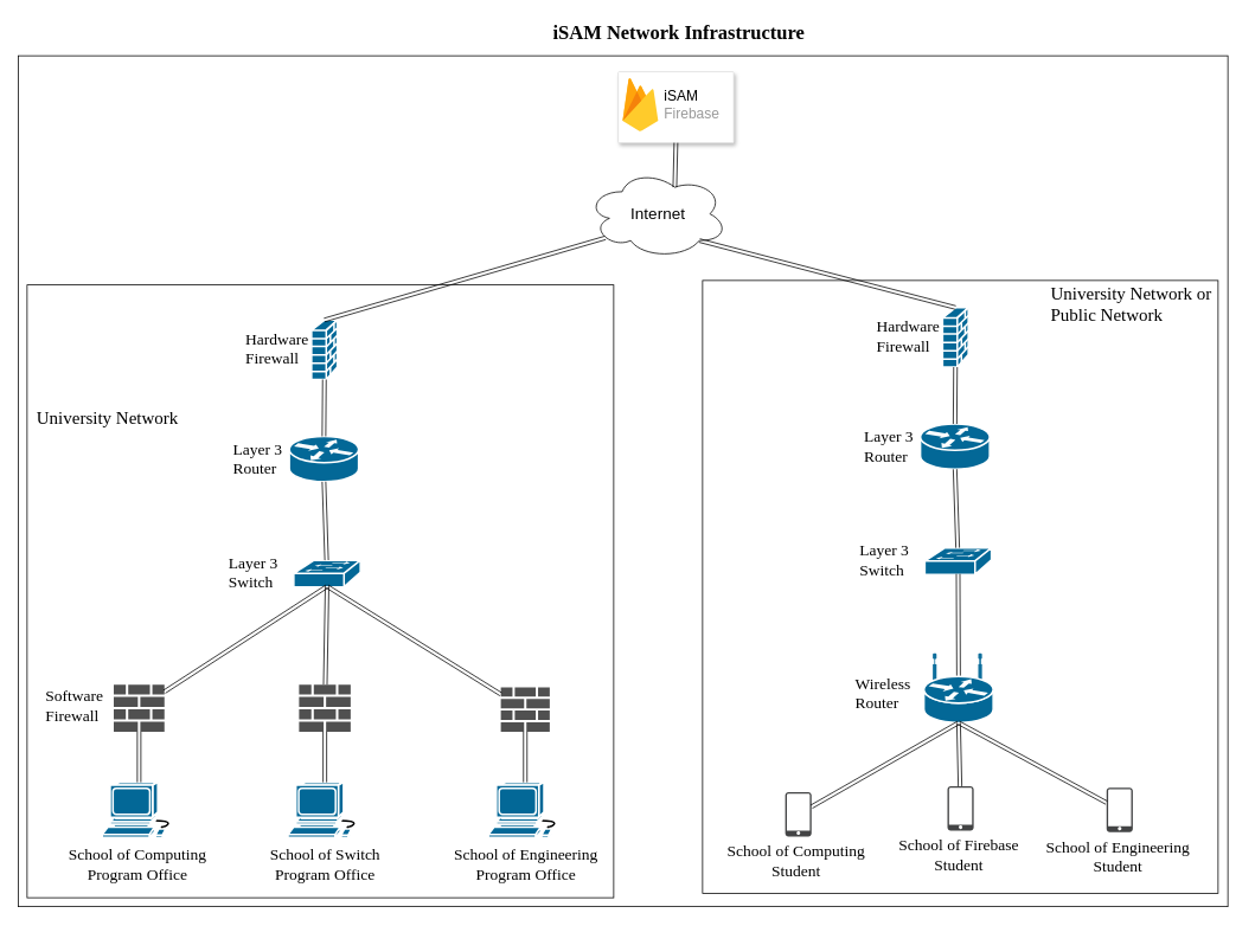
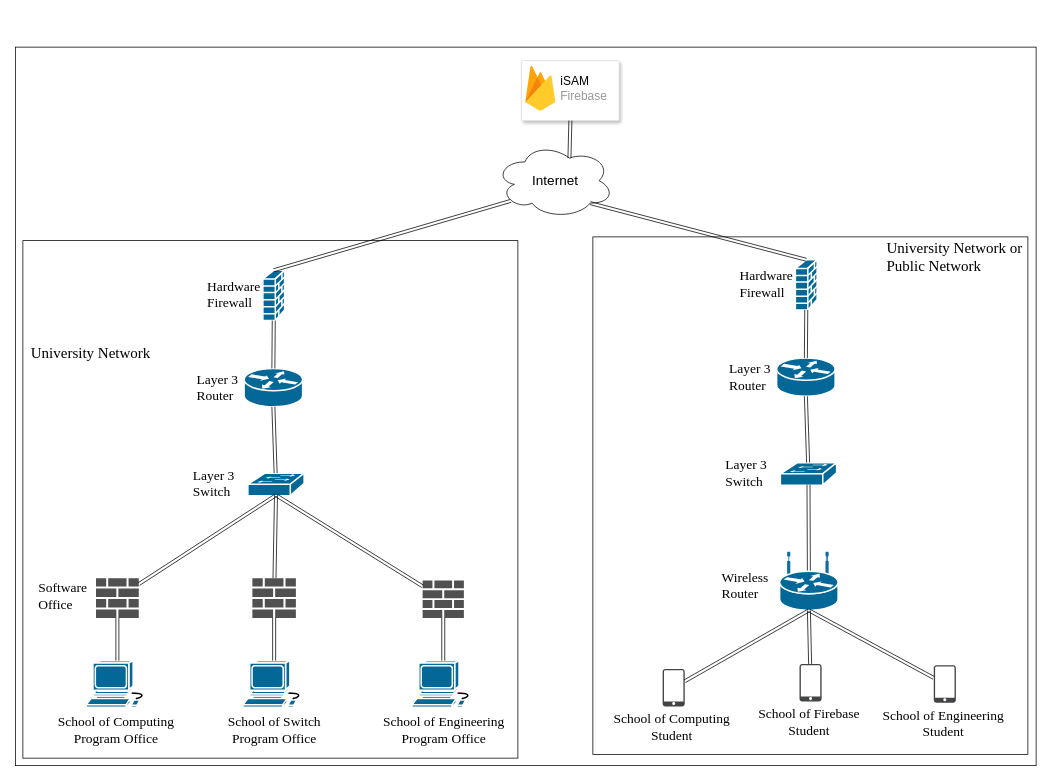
  <mxCell id="0" />
  <mxCell id="1" parent="0" />
  <mxCell id="2" value="" style="rounded=0;whiteSpace=wrap;html=1;" vertex="1" parent="1"><mxGeometry x="790" y="315" width="580" height="690" as="geometry" /></mxCell>
  <mxCell id="3" value="" style="rounded=0;whiteSpace=wrap;html=1;" vertex="1" parent="1"><mxGeometry x="30" y="320" width="660" height="690" as="geometry" /></mxCell>
- <mxCell id="4" value="iSAM Network Infrastructure" style="text;html=1;resizable=0;points=[];autosize=1;align=left;verticalAlign=top;spacingTop=-4;fontSize=22;fontFamily=Times New Roman;fontStyle=1" parent="1" vertex="1"><mxGeometry x="620" y="20" width="280" height="30" as="geometry" /></mxCell>
  <mxCell id="5" value="" style="shape=mxgraph.cisco.computers_and_peripherals.workstation;html=1;pointerEvents=1;dashed=0;fillColor=#036897;strokeColor=#ffffff;strokeWidth=2;verticalLabelPosition=bottom;verticalAlign=top;align=center;outlineConnect=0;fontFamily=Times New Roman;fontSize=18;" parent="1" vertex="1"><mxGeometry x="114.5" y="880" width="83" height="62" as="geometry" /></mxCell>
  <mxCell id="6" value="" style="shape=mxgraph.cisco.computers_and_peripherals.workstation;html=1;pointerEvents=1;dashed=0;fillColor=#036897;strokeColor=#ffffff;strokeWidth=2;verticalLabelPosition=bottom;verticalAlign=top;align=center;outlineConnect=0;fontFamily=Times New Roman;fontSize=18;" parent="1" vertex="1"><mxGeometry x="323.5" y="880" width="83" height="62" as="geometry" /></mxCell>
  <mxCell id="7" value="" style="shape=mxgraph.cisco.computers_and_peripherals.workstation;html=1;pointerEvents=1;dashed=0;fillColor=#036897;strokeColor=#ffffff;strokeWidth=2;verticalLabelPosition=bottom;verticalAlign=top;align=center;outlineConnect=0;fontFamily=Times New Roman;fontSize=18;" parent="1" vertex="1"><mxGeometry x="549" y="880" width="83" height="62" as="geometry" /></mxCell>
  <mxCell id="8" value="School of Computing&lt;br&gt;Program Office" style="text;html=1;resizable=0;points=[];autosize=1;align=center;verticalAlign=top;spacingTop=-4;fontSize=18;fontFamily=Times New Roman;" parent="1" vertex="1"><mxGeometry x="69" y="948.5" width="170" height="50" as="geometry" /></mxCell>
  <mxCell id="9" value="School of Switch&lt;br&gt;Program Office" style="text;html=1;resizable=0;points=[];autosize=1;align=center;verticalAlign=top;spacingTop=-4;fontSize=18;fontFamily=Times New Roman;" parent="1" vertex="1"><mxGeometry x="290" y="948.5" width="150" height="50" as="geometry" /></mxCell>
  <mxCell id="10" value="School of Engineering&lt;br&gt;Program Office" style="text;html=1;resizable=0;points=[];autosize=1;align=center;verticalAlign=top;spacingTop=-4;fontSize=18;fontFamily=Times New Roman;" parent="1" vertex="1"><mxGeometry x="500.5" y="948.5" width="180" height="50" as="geometry" /></mxCell>
  <mxCell id="11" value="" style="shape=link;html=1;fontFamily=Times New Roman;fontSize=18;exitX=0.5;exitY=0;exitDx=0;exitDy=0;exitPerimeter=0;" parent="1" source="5" target="12" edge="1"><mxGeometry width="50" height="50" relative="1" as="geometry"><mxPoint x="39" y="912.5" as="sourcePoint" /><mxPoint x="157.023" y="825.456" as="targetPoint" /></mxGeometry></mxCell>
  <mxCell id="12" value="" style="pointerEvents=1;shadow=0;dashed=0;html=1;strokeColor=none;fillColor=#505050;labelPosition=center;verticalLabelPosition=bottom;verticalAlign=top;outlineConnect=0;align=center;shape=mxgraph.office.concepts.firewall;fontFamily=Times New Roman;fontSize=18;" parent="1" vertex="1"><mxGeometry x="127.5" y="770" width="57" height="53" as="geometry" /></mxCell>
  <mxCell id="13" value="" style="pointerEvents=1;shadow=0;dashed=0;html=1;strokeColor=none;fillColor=#505050;labelPosition=center;verticalLabelPosition=bottom;verticalAlign=top;outlineConnect=0;align=center;shape=mxgraph.office.concepts.firewall;fontFamily=Times New Roman;fontSize=18;" parent="1" vertex="1"><mxGeometry x="336" y="770" width="58" height="53" as="geometry" /></mxCell>
  <mxCell id="14" value="" style="pointerEvents=1;shadow=0;dashed=0;html=1;strokeColor=none;fillColor=#505050;labelPosition=center;verticalLabelPosition=bottom;verticalAlign=top;outlineConnect=0;align=center;shape=mxgraph.office.concepts.firewall;fontFamily=Times New Roman;fontSize=18;" parent="1" vertex="1"><mxGeometry x="563" y="773" width="55" height="50" as="geometry" /></mxCell>
  <mxCell id="15" value="" style="shape=link;html=1;fontFamily=Times New Roman;fontSize=18;exitX=0.5;exitY=0;exitDx=0;exitDy=0;exitPerimeter=0;" parent="1" source="6" target="13" edge="1"><mxGeometry width="50" height="50" relative="1" as="geometry"><mxPoint x="259" y="902.5" as="sourcePoint" /><mxPoint x="309" y="852.5" as="targetPoint" /></mxGeometry></mxCell>
  <mxCell id="16" value="" style="shape=link;html=1;fontFamily=Times New Roman;fontSize=18;exitX=0.5;exitY=0;exitDx=0;exitDy=0;exitPerimeter=0;" parent="1" source="7" target="14" edge="1"><mxGeometry width="50" height="50" relative="1" as="geometry"><mxPoint x="375" y="890" as="sourcePoint" /><mxPoint x="375" y="823" as="targetPoint" /></mxGeometry></mxCell>
- <mxCell id="17" value="Software &lt;br&gt;Firewall" style="text;html=1;resizable=0;points=[];autosize=1;align=left;verticalAlign=top;spacingTop=-4;fontSize=18;fontFamily=Times New Roman;" parent="1" vertex="1"><mxGeometry x="49" y="770" width="80" height="50" as="geometry" /></mxCell>
+ <mxCell id="17" value="Software &lt;br&gt;Office" style="text;html=1;resizable=0;points=[];autosize=1;align=left;verticalAlign=top;spacingTop=-4;fontSize=18;fontFamily=Times New Roman;" parent="1" vertex="1"><mxGeometry x="49" y="770" width="80" height="50" as="geometry" /></mxCell>
  <mxCell id="18" value="" style="shape=mxgraph.cisco.switches.workgroup_switch;html=1;pointerEvents=1;dashed=0;fillColor=#036897;strokeColor=#ffffff;strokeWidth=2;verticalLabelPosition=bottom;verticalAlign=top;align=center;outlineConnect=0;fontFamily=Times New Roman;fontSize=18;" parent="1" vertex="1"><mxGeometry x="330" y="630" width="75" height="30" as="geometry" /></mxCell>
  <mxCell id="19" value="" style="shape=link;html=1;fontFamily=Times New Roman;fontSize=18;entryX=0.5;entryY=0.98;entryDx=0;entryDy=0;entryPerimeter=0;" parent="1" source="12" target="18" edge="1"><mxGeometry width="50" height="50" relative="1" as="geometry"><mxPoint x="183" y="754.5" as="sourcePoint" /><mxPoint x="233" y="704.5" as="targetPoint" /></mxGeometry></mxCell>
  <mxCell id="20" value="" style="shape=link;html=1;fontFamily=Times New Roman;fontSize=18;entryX=0.5;entryY=0.98;entryDx=0;entryDy=0;entryPerimeter=0;" parent="1" source="13" target="18" edge="1"><mxGeometry width="50" height="50" relative="1" as="geometry"><mxPoint x="423" y="734.5" as="sourcePoint" /><mxPoint x="353" y="664.5" as="targetPoint" /></mxGeometry></mxCell>
  <mxCell id="21" value="" style="shape=link;html=1;fontFamily=Times New Roman;fontSize=18;exitX=0.5;exitY=0.98;exitDx=0;exitDy=0;exitPerimeter=0;" parent="1" source="18" target="14" edge="1"><mxGeometry width="50" height="50" relative="1" as="geometry"><mxPoint x="453" y="724.5" as="sourcePoint" /><mxPoint x="503" y="674.5" as="targetPoint" /></mxGeometry></mxCell>
  <mxCell id="22" value="" style="shape=mxgraph.cisco.routers.router;html=1;pointerEvents=1;dashed=0;fillColor=#036897;strokeColor=#ffffff;strokeWidth=2;verticalLabelPosition=bottom;verticalAlign=top;align=center;outlineConnect=0;fontFamily=Times New Roman;fontSize=18;" parent="1" vertex="1"><mxGeometry x="325" y="490.5" width="78" height="51" as="geometry" /></mxCell>
  <mxCell id="23" value="" style="shape=link;html=1;fontFamily=Times New Roman;fontSize=18;entryX=0.5;entryY=1;entryDx=0;entryDy=0;entryPerimeter=0;" parent="1" source="18" target="22" edge="1"><mxGeometry width="50" height="50" relative="1" as="geometry"><mxPoint x="61" y="524" as="sourcePoint" /><mxPoint x="111" y="474" as="targetPoint" /></mxGeometry></mxCell>
  <mxCell id="24" value="" style="shape=mxgraph.cisco.security.firewall;html=1;dashed=0;fillColor=#036897;strokeColor=#ffffff;strokeWidth=2;verticalLabelPosition=bottom;verticalAlign=top;fontFamily=Times New Roman;fontSize=18;align=center;" parent="1" vertex="1"><mxGeometry x="350" y="359.5" width="29" height="67" as="geometry" /></mxCell>
  <mxCell id="25" value="Hardware&amp;nbsp;&lt;br&gt;Firewall" style="text;html=1;resizable=0;points=[];autosize=1;align=left;verticalAlign=top;spacingTop=-4;fontSize=18;fontFamily=Times New Roman;" parent="1" vertex="1"><mxGeometry x="274" y="368" width="90" height="50" as="geometry" /></mxCell>
  <mxCell id="26" value="Layer 3&amp;nbsp;&lt;br&gt;Switch" style="text;html=1;resizable=0;points=[];autosize=1;align=left;verticalAlign=top;spacingTop=-4;fontSize=18;fontFamily=Times New Roman;" parent="1" vertex="1"><mxGeometry x="255" y="620" width="80" height="50" as="geometry" /></mxCell>
  <mxCell id="27" value="Layer 3 &lt;br&gt;Router" style="text;html=1;resizable=0;points=[];autosize=1;align=left;verticalAlign=top;spacingTop=-4;fontSize=18;fontFamily=Times New Roman;" parent="1" vertex="1"><mxGeometry x="260" y="491.5" width="70" height="50" as="geometry" /></mxCell>
  <mxCell id="28" value="" style="rounded=0;whiteSpace=wrap;html=1;fillColor=none;fontFamily=Times New Roman;fontSize=18;align=center;" parent="1" vertex="1"><mxGeometry x="20" y="62" width="1361" height="958" as="geometry" /></mxCell>
  <mxCell id="29" value="" style="shape=link;html=1;fontFamily=Times New Roman;fontSize=18;exitX=0.5;exitY=0;exitDx=0;exitDy=0;exitPerimeter=0;entryX=0.5;entryY=1;entryDx=0;entryDy=0;entryPerimeter=0;" parent="1" source="22" target="24" edge="1"><mxGeometry width="50" height="50" relative="1" as="geometry"><mxPoint x="261" y="530" as="sourcePoint" /><mxPoint x="311" y="480" as="targetPoint" /></mxGeometry></mxCell>
  <mxCell id="30" value="" style="ellipse;shape=cloud;whiteSpace=wrap;html=1;rounded=0;shadow=0;comic=0;strokeWidth=1;fontFamily=Verdana;fontSize=12;" parent="1" vertex="1"><mxGeometry x="660" y="190" width="158" height="100" as="geometry" /></mxCell>
  <mxCell id="31" value="" style="shape=link;html=1;fontFamily=Times New Roman;fontSize=22;exitX=0.5;exitY=0;exitDx=0;exitDy=0;exitPerimeter=0;entryX=0.13;entryY=0.77;entryDx=0;entryDy=0;entryPerimeter=0;" parent="1" source="24" target="30" edge="1"><mxGeometry width="50" height="50" relative="1" as="geometry"><mxPoint x="341" y="360" as="sourcePoint" /><mxPoint x="391" y="310" as="targetPoint" /></mxGeometry></mxCell>
  <mxCell id="32" value="" style="strokeColor=#dddddd;fillColor=#ffffff;shadow=1;strokeWidth=1;rounded=1;absoluteArcSize=1;arcSize=2;" parent="1" vertex="1"><mxGeometry x="695" y="80" width="130" height="80" as="geometry" /></mxCell>
  <mxCell id="33" value="&lt;font style=&quot;font-size: 16px&quot;&gt;&lt;font color=&quot;#000000&quot; style=&quot;font-size: 16px&quot;&gt;iSAM&lt;/font&gt;&lt;br&gt;Firebase&lt;/font&gt;" style="dashed=0;connectable=0;html=1;fillColor=#5184F3;strokeColor=none;shape=mxgraph.gcp2.firebase;part=1;labelPosition=right;verticalLabelPosition=middle;align=left;verticalAlign=middle;spacingLeft=5;fontColor=#999999;fontSize=12;" parent="32" vertex="1"><mxGeometry width="40" height="60" relative="1" as="geometry"><mxPoint x="5" y="7" as="offset" /></mxGeometry></mxCell>
  <mxCell id="34" value="Internet" style="text;html=1;strokeColor=none;fillColor=none;align=center;verticalAlign=middle;whiteSpace=wrap;rounded=0;fontSize=18;" parent="1" vertex="1"><mxGeometry x="720" y="230" width="40" height="20" as="geometry" /></mxCell>
  <mxCell id="35" value="School of Firebase&lt;br&gt;Student" style="text;html=1;resizable=0;points=[];autosize=1;align=center;verticalAlign=top;spacingTop=-4;fontSize=18;fontFamily=Times New Roman;" parent="1" vertex="1"><mxGeometry x="1002.5" y="938" width="150" height="50" as="geometry" /></mxCell>
  <mxCell id="36" value="" style="shape=mxgraph.cisco.switches.workgroup_switch;html=1;pointerEvents=1;dashed=0;fillColor=#036897;strokeColor=#ffffff;strokeWidth=2;verticalLabelPosition=bottom;verticalAlign=top;align=center;outlineConnect=0;fontFamily=Times New Roman;fontSize=18;" parent="1" vertex="1"><mxGeometry x="1040" y="616" width="75" height="30" as="geometry" /></mxCell>
  <mxCell id="37" value="" style="shape=link;html=1;fontFamily=Times New Roman;fontSize=18;entryX=0.5;entryY=0.98;entryDx=0;entryDy=0;entryPerimeter=0;exitX=0.5;exitY=0.32;exitDx=0;exitDy=0;exitPerimeter=0;" parent="1" source="47" target="36" edge="1"><mxGeometry width="50" height="50" relative="1" as="geometry"><mxPoint x="1075.483" y="756" as="sourcePoint" /><mxPoint x="1063" y="650.5" as="targetPoint" /></mxGeometry></mxCell>
  <mxCell id="38" value="" style="shape=mxgraph.cisco.routers.router;html=1;pointerEvents=1;dashed=0;fillColor=#036897;strokeColor=#ffffff;strokeWidth=2;verticalLabelPosition=bottom;verticalAlign=top;align=center;outlineConnect=0;fontFamily=Times New Roman;fontSize=18;" parent="1" vertex="1"><mxGeometry x="1035" y="476.5" width="78" height="51" as="geometry" /></mxCell>
  <mxCell id="39" value="" style="shape=link;html=1;fontFamily=Times New Roman;fontSize=18;entryX=0.5;entryY=1;entryDx=0;entryDy=0;entryPerimeter=0;" parent="1" source="36" target="38" edge="1"><mxGeometry width="50" height="50" relative="1" as="geometry"><mxPoint x="771" y="510" as="sourcePoint" /><mxPoint x="821" y="460" as="targetPoint" /></mxGeometry></mxCell>
  <mxCell id="40" value="" style="shape=mxgraph.cisco.security.firewall;html=1;dashed=0;fillColor=#036897;strokeColor=#ffffff;strokeWidth=2;verticalLabelPosition=bottom;verticalAlign=top;fontFamily=Times New Roman;fontSize=18;align=center;" parent="1" vertex="1"><mxGeometry x="1060" y="345.5" width="29" height="67" as="geometry" /></mxCell>
  <mxCell id="41" value="Hardware&amp;nbsp;&lt;br&gt;Firewall" style="text;html=1;resizable=0;points=[];autosize=1;align=left;verticalAlign=top;spacingTop=-4;fontSize=18;fontFamily=Times New Roman;" parent="1" vertex="1"><mxGeometry x="984" y="354" width="90" height="50" as="geometry" /></mxCell>
  <mxCell id="42" value="Layer 3&amp;nbsp;&lt;br&gt;Switch" style="text;html=1;resizable=0;points=[];autosize=1;align=left;verticalAlign=top;spacingTop=-4;fontSize=18;fontFamily=Times New Roman;" parent="1" vertex="1"><mxGeometry x="965" y="606" width="80" height="50" as="geometry" /></mxCell>
  <mxCell id="43" value="Layer 3 &lt;br&gt;Router" style="text;html=1;resizable=0;points=[];autosize=1;align=left;verticalAlign=top;spacingTop=-4;fontSize=18;fontFamily=Times New Roman;" parent="1" vertex="1"><mxGeometry x="970" y="477.5" width="70" height="50" as="geometry" /></mxCell>
  <mxCell id="44" value="" style="shape=link;html=1;fontFamily=Times New Roman;fontSize=18;exitX=0.5;exitY=0;exitDx=0;exitDy=0;exitPerimeter=0;entryX=0.5;entryY=1;entryDx=0;entryDy=0;entryPerimeter=0;" parent="1" source="38" target="40" edge="1"><mxGeometry width="50" height="50" relative="1" as="geometry"><mxPoint x="971" y="516" as="sourcePoint" /><mxPoint x="1021" y="466" as="targetPoint" /></mxGeometry></mxCell>
  <mxCell id="45" value="" style="shape=link;html=1;fontFamily=Times New Roman;fontSize=22;exitX=0.5;exitY=0;exitDx=0;exitDy=0;exitPerimeter=0;entryX=0.8;entryY=0.8;entryDx=0;entryDy=0;entryPerimeter=0;" parent="1" source="40" target="30" edge="1"><mxGeometry width="50" height="50" relative="1" as="geometry"><mxPoint x="1003.5" y="350" as="sourcePoint" /><mxPoint x="1028.4" y="311" as="targetPoint" /></mxGeometry></mxCell>
  <mxCell id="46" value="" style="pointerEvents=1;shadow=0;dashed=0;html=1;strokeColor=none;fillColor=#434445;aspect=fixed;labelPosition=center;verticalLabelPosition=bottom;verticalAlign=top;align=center;outlineConnect=0;shape=mxgraph.vvd.phone;" parent="1" vertex="1"><mxGeometry x="1065.5" y="884.5" width="29.5" height="50" as="geometry" /></mxCell>
  <mxCell id="47" value="" style="shape=mxgraph.cisco.routers.wireless_router;html=1;dashed=0;fillColor=#036897;strokeColor=#ffffff;strokeWidth=2;verticalLabelPosition=bottom;verticalAlign=top" parent="1" vertex="1"><mxGeometry x="1039" y="736" width="78" height="77" as="geometry" /></mxCell>
  <mxCell id="48" value="Wireless &lt;br&gt;Router" style="text;html=1;resizable=0;points=[];autosize=1;align=left;verticalAlign=top;spacingTop=-4;fontSize=18;fontFamily=Times New Roman;" parent="1" vertex="1"><mxGeometry x="960" y="756" width="80" height="50" as="geometry" /></mxCell>
  <mxCell id="49" value="" style="shape=link;html=1;entryX=0.5;entryY=1;entryDx=0;entryDy=0;entryPerimeter=0;" parent="1" source="46" target="47" edge="1"><mxGeometry width="50" height="50" relative="1" as="geometry"><mxPoint x="1001.5" y="906" as="sourcePoint" /><mxPoint x="1051.5" y="856" as="targetPoint" /></mxGeometry></mxCell>
  <mxCell id="50" value="School of Engineering&lt;br&gt;Student" style="text;html=1;resizable=0;points=[];autosize=1;align=center;verticalAlign=top;spacingTop=-4;fontSize=18;fontFamily=Times New Roman;" parent="1" vertex="1"><mxGeometry x="1166.5" y="939.5" width="180" height="50" as="geometry" /></mxCell>
  <mxCell id="51" value="" style="pointerEvents=1;shadow=0;dashed=0;html=1;strokeColor=none;fillColor=#434445;aspect=fixed;labelPosition=center;verticalLabelPosition=bottom;verticalAlign=top;align=center;outlineConnect=0;shape=mxgraph.vvd.phone;" parent="1" vertex="1"><mxGeometry x="1244.5" y="886" width="29.5" height="50" as="geometry" /></mxCell>
  <mxCell id="52" value="School of Computing&lt;br&gt;Student&lt;br&gt;" style="text;html=1;resizable=0;points=[];autosize=1;align=center;verticalAlign=top;spacingTop=-4;fontSize=18;fontFamily=Times New Roman;" parent="1" vertex="1"><mxGeometry x="810" y="944.5" width="170" height="50" as="geometry" /></mxCell>
  <mxCell id="53" value="" style="pointerEvents=1;shadow=0;dashed=0;html=1;strokeColor=none;fillColor=#434445;aspect=fixed;labelPosition=center;verticalLabelPosition=bottom;verticalAlign=top;align=center;outlineConnect=0;shape=mxgraph.vvd.phone;" parent="1" vertex="1"><mxGeometry x="883" y="891" width="29.5" height="50" as="geometry" /></mxCell>
  <mxCell id="54" value="" style="shape=link;html=1;entryX=0.5;entryY=1;entryDx=0;entryDy=0;entryPerimeter=0;" parent="1" source="53" target="47" edge="1"><mxGeometry width="50" height="50" relative="1" as="geometry"><mxPoint x="1041.5" y="876" as="sourcePoint" /><mxPoint x="1091.5" y="826" as="targetPoint" /></mxGeometry></mxCell>
  <mxCell id="55" value="" style="shape=link;html=1;entryX=0.5;entryY=1;entryDx=0;entryDy=0;entryPerimeter=0;" parent="1" source="51" target="47" edge="1"><mxGeometry width="50" height="50" relative="1" as="geometry"><mxPoint x="731.5" y="836" as="sourcePoint" /><mxPoint x="781.5" y="786" as="targetPoint" /></mxGeometry></mxCell>
  <mxCell id="56" value="University Network" style="text;html=1;resizable=0;points=[];autosize=1;align=left;verticalAlign=top;spacingTop=-4;fontSize=20;fontFamily=Times New Roman;fontStyle=0" vertex="1" parent="1"><mxGeometry x="39" y="455" width="190" height="30" as="geometry" /></mxCell>
  <mxCell id="57" value="University Network or &lt;br style=&quot;font-size: 20px;&quot;&gt;Public Network" style="text;html=1;resizable=0;points=[];autosize=1;align=left;verticalAlign=top;spacingTop=-4;fontSize=20;fontFamily=Times New Roman;fontStyle=0" vertex="1" parent="1"><mxGeometry x="1180" y="315" width="210" height="50" as="geometry" /></mxCell>
  <mxCell id="58" value="" style="shape=link;html=1;fontFamily=Times New Roman;fontSize=22;entryX=0.5;entryY=1;entryDx=0;entryDy=0;exitX=0.625;exitY=0.2;exitDx=0;exitDy=0;exitPerimeter=0;" edge="1" parent="1" source="30" target="32"><mxGeometry width="50" height="50" relative="1" as="geometry"><mxPoint x="374.5" y="369.5" as="sourcePoint" /><mxPoint x="690.54" y="277" as="targetPoint" /></mxGeometry></mxCell>
